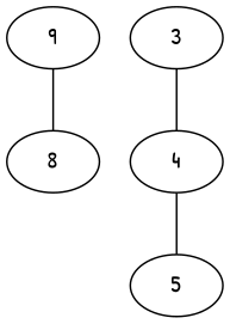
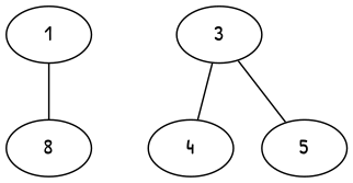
  digraph {
    fontname="Patrick Hand"
    node [fontname="Patrick Hand"]
    edge [arrowhead=none fontname="Patrick Hand"]
    n1 [label=8]
-   1 [label=9]
+   1
    3
    4
    5
    1 -> n1
    3 -> 4
-   4 -> 5
+   3 -> 5
  }
